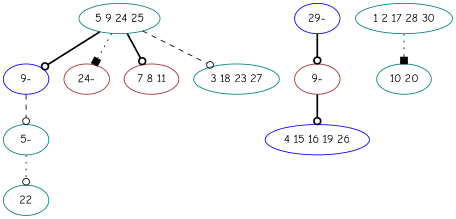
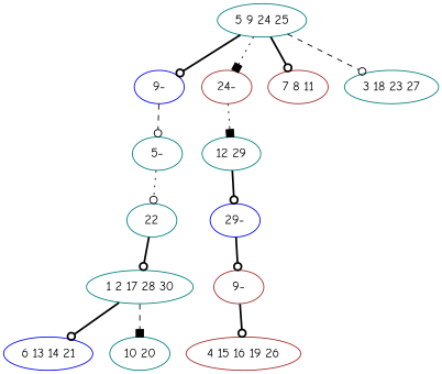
  digraph {
    fontname="Comic Neue"
    node [color=teal fontname="Comic Neue"]
    edge [arrowhead=odot fontname="Comic Neue" style=bold]
    n1 [label="5 9 24 25"]
    n2 [color=blue label="9-"]
    n3 [color=brown label="24-"]
    n4 [color=brown label="7 8 11"]
    n5 [label="3 18 23 27"]
    n6 [label="5-"]
+   n7 [label="12 29"]
    n8 [label=22]
    n9 [color=blue label="29-"]
    n10 [color=brown label="9-"]
-   n11 [color=blue label="4 15 16 19 26"]
+   n11 [color=brown label="4 15 16 19 26"]
    n12 [label="1 2 17 28 30"]
+   n13 [color=blue label="6 13 14 21"]
    n14 [label="10 20"]
    n1 -> n2
    n1 -> n3 [arrowhead=box style=dotted]
    n1 -> n4
    n1 -> n5 [style=dashed]
    n2 -> n6 [style=dashed]
+   n3 -> n7 [arrowhead=box style=dotted]
    n6 -> n8 [style=dotted]
+   n7 -> n9
+   n8 -> n12
    n9 -> n10
    n10 -> n11
-   n12 -> n14 [arrowhead=box style=dotted]
+   n12 -> n13
+   n12 -> n14 [arrowhead=box style=dashed]
  }
